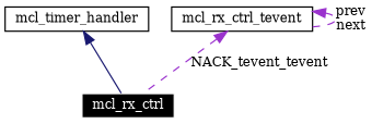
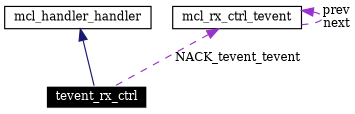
  digraph {
    fontname="DejaVu Serif"
    node [color=black fontname="DejaVu Serif" fontsize=10 shape=record]
    edge [color=darkorchid3 dir=back fontname="DejaVu Serif" fontsize=10 labelfontname=Helvetica labelfontsize=10 style=dashed]
-   n1 [color=white fillcolor=black fontcolor=white height=0.2 label=mcl_rx_ctrl style=filled width=0.4]
-   n2 [height=0.2 label=mcl_timer_handler width=0.4]
+   n1 [color=white fillcolor=black fontcolor=white height=0.2 label=tevent_rx_ctrl style=filled width=0.4]
+   n2 [height=0.2 label=mcl_handler_handler width=0.4]
    n3 [height=0.2 label=mcl_rx_ctrl_tevent width=0.4]
    n2 -> n1 [color=midnightblue style=solid]
    n3 -> n1 [label=NACK_tevent_tevent]
    n3 -> n3 [label="prev\nnext"]
  }
